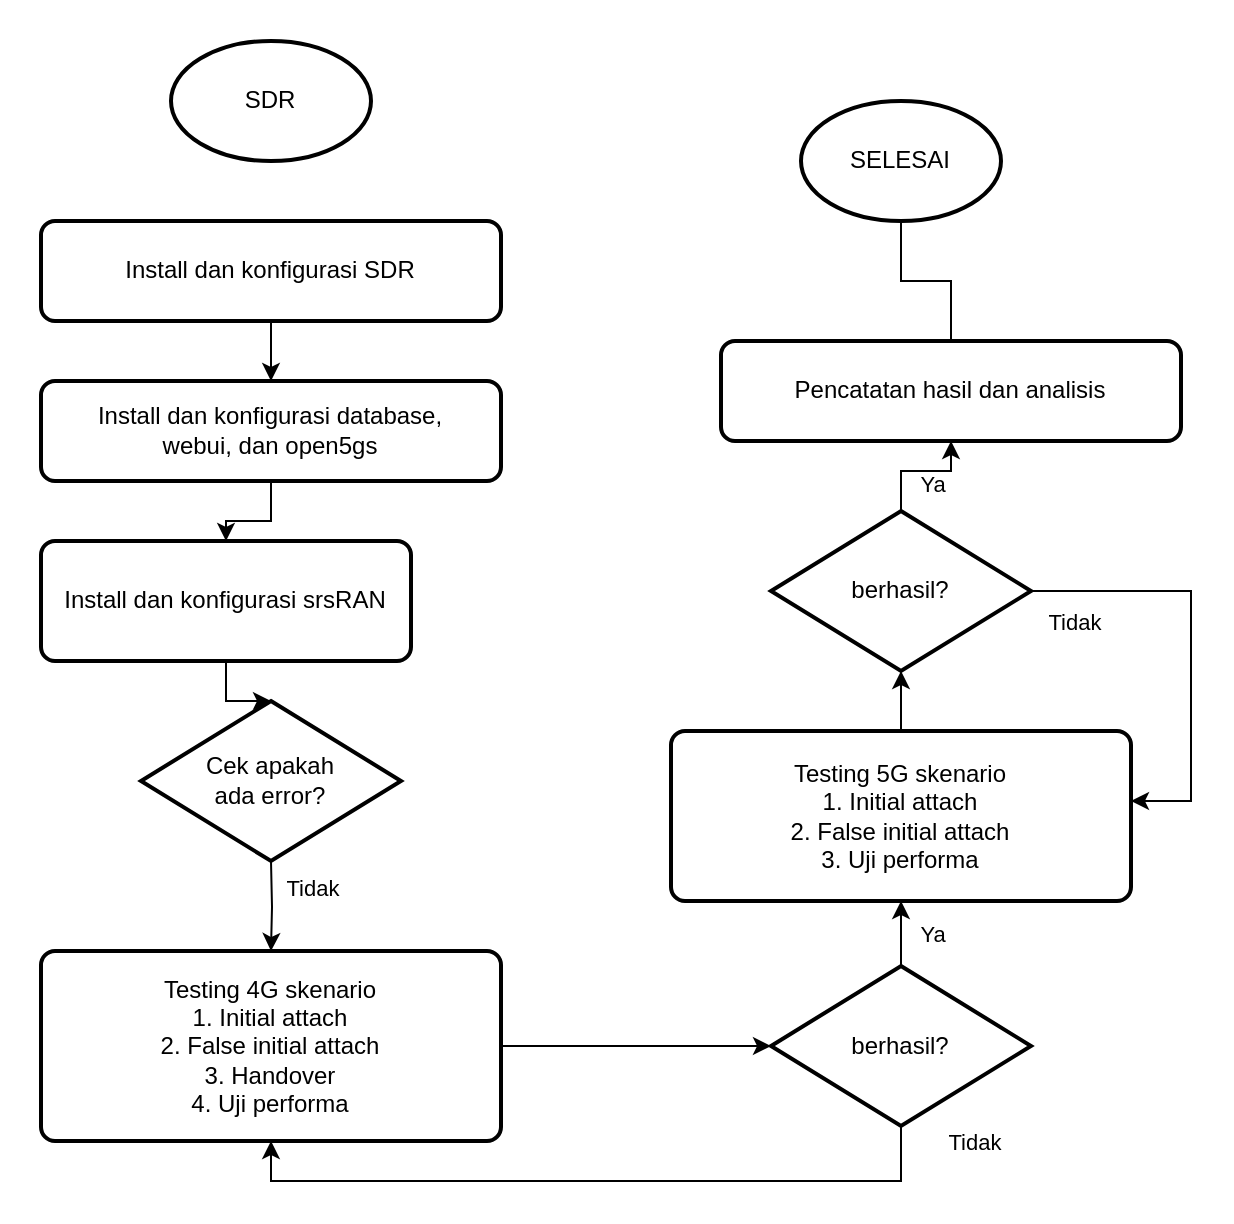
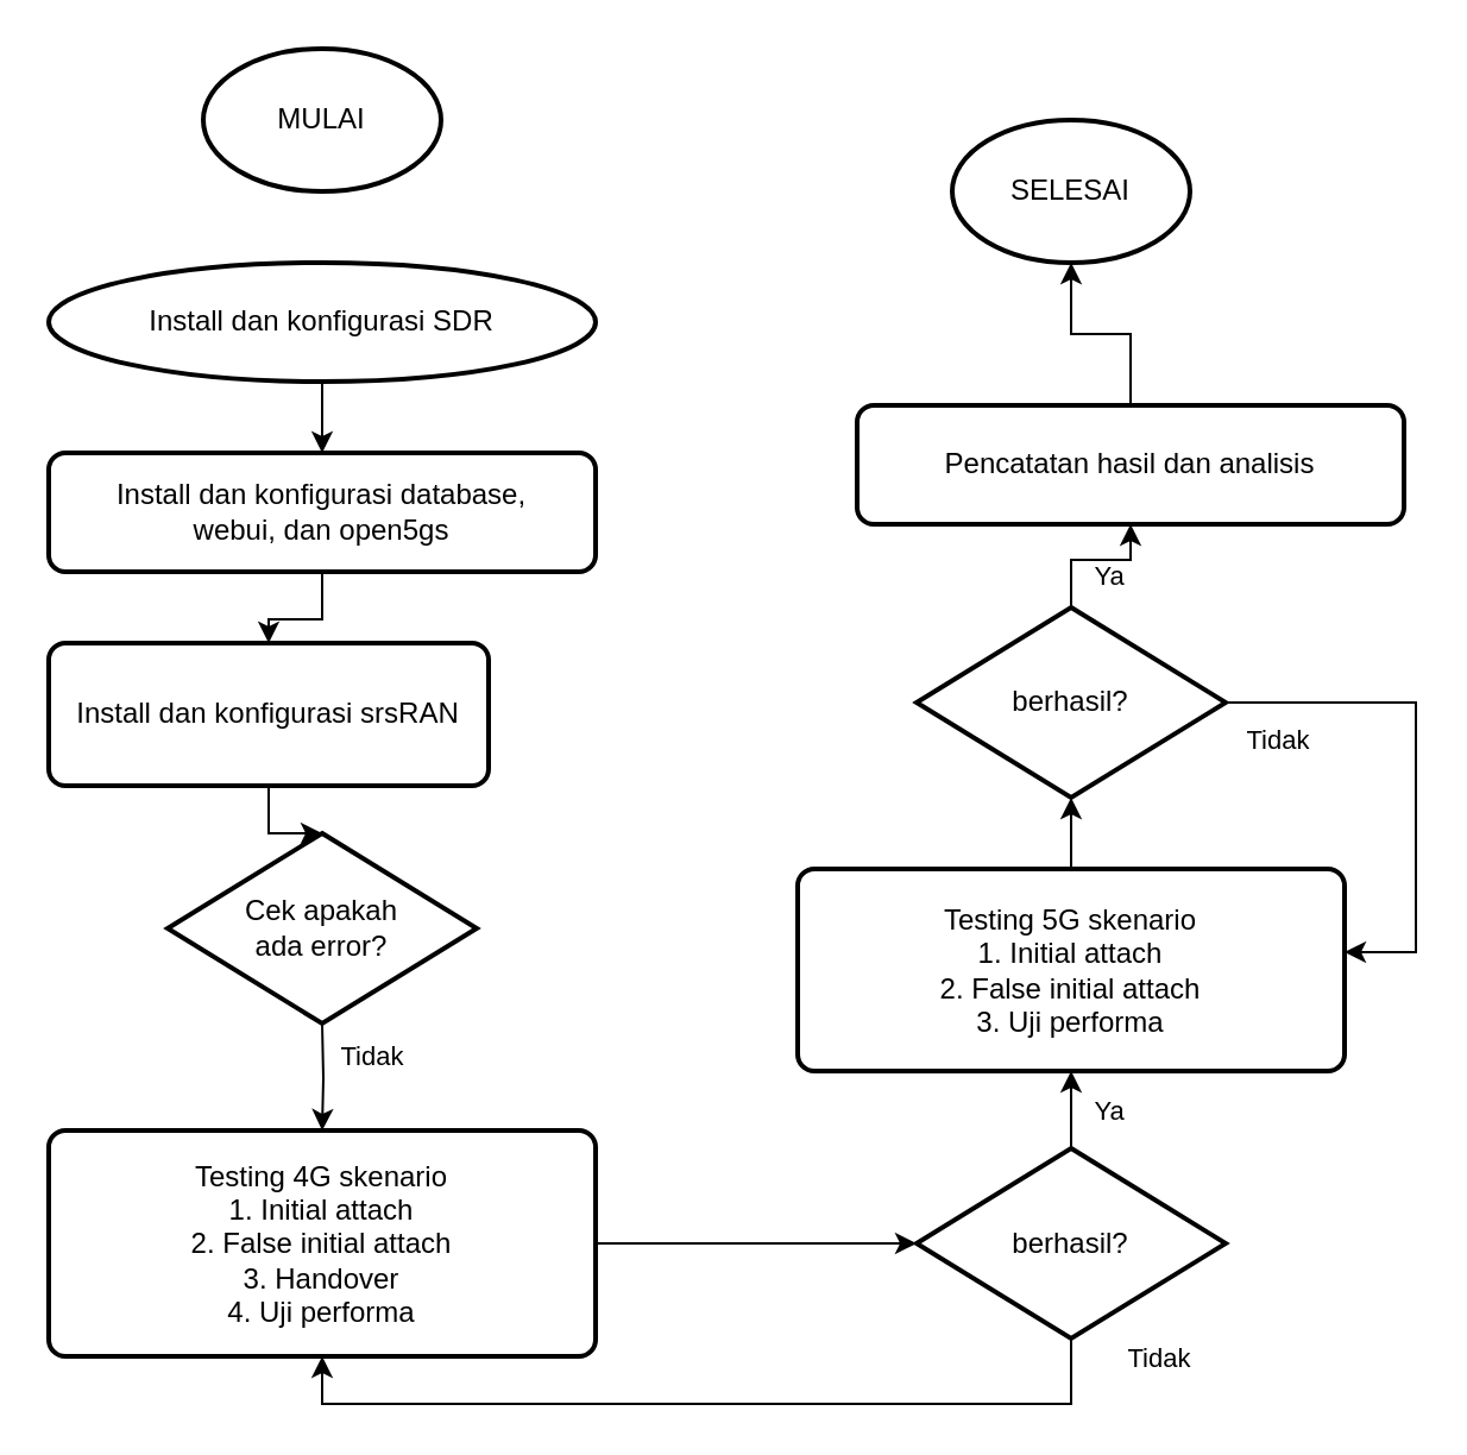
  <mxCell id="0" />
  <mxCell id="1" parent="0" />
- <mxCell id="2" value="SDR" style="strokeWidth=2;html=1;shape=mxgraph.flowchart.start_1;whiteSpace=wrap;" parent="1" vertex="1"><mxGeometry x="85" y="20" width="100" height="60" as="geometry" /></mxCell>
+ <mxCell id="2" value="MULAI" style="strokeWidth=2;html=1;shape=mxgraph.flowchart.start_1;whiteSpace=wrap;" parent="1" vertex="1"><mxGeometry x="85" y="20" width="100" height="60" as="geometry" /></mxCell>
  <mxCell id="3" value="" style="edgeStyle=orthogonalEdgeStyle;rounded=0;orthogonalLoop=1;jettySize=auto;html=1;" parent="1" source="4" target="6" edge="1"><mxGeometry relative="1" as="geometry" /></mxCell>
- <mxCell id="4" value="Install dan konfigurasi SDR" style="rounded=1;whiteSpace=wrap;html=1;absoluteArcSize=1;arcSize=14;strokeWidth=2;" parent="1" vertex="1"><mxGeometry x="20" y="110" width="230" height="50" as="geometry" /></mxCell>
+ <mxCell id="4" value="Install dan konfigurasi SDR" style="ellipse;whiteSpace=wrap;html=1;absoluteArcSize=1;arcSize=14;strokeWidth=2;" parent="1" vertex="1"><mxGeometry x="20" y="110" width="230" height="50" as="geometry" /></mxCell>
  <mxCell id="5" value="" style="edgeStyle=orthogonalEdgeStyle;rounded=0;orthogonalLoop=1;jettySize=auto;html=1;" parent="1" source="6" target="8" edge="1"><mxGeometry relative="1" as="geometry" /></mxCell>
  <mxCell id="6" value="&lt;div&gt;Install dan konfigurasi database,&lt;/div&gt;&lt;div&gt;webui, dan open5gs&lt;/div&gt;" style="rounded=1;whiteSpace=wrap;html=1;absoluteArcSize=1;arcSize=14;strokeWidth=2;" parent="1" vertex="1"><mxGeometry x="20" y="190" width="230" height="50" as="geometry" /></mxCell>
  <mxCell id="7" value="" style="edgeStyle=orthogonalEdgeStyle;rounded=0;orthogonalLoop=1;jettySize=auto;html=1;" parent="1" source="8" target="15" edge="1"><mxGeometry relative="1" as="geometry" /></mxCell>
  <mxCell id="8" value="Install dan konfigurasi srsRAN" style="rounded=1;whiteSpace=wrap;html=1;absoluteArcSize=1;arcSize=14;strokeWidth=2;" parent="1" vertex="1"><mxGeometry x="20" y="270" width="185" height="60" as="geometry" /></mxCell>
  <mxCell id="9" value="" style="edgeStyle=orthogonalEdgeStyle;rounded=0;orthogonalLoop=1;jettySize=auto;html=1;" parent="1" source="10" target="20" edge="1"><mxGeometry relative="1" as="geometry" /></mxCell>
  <mxCell id="10" value="Testing 4G skenario&lt;br&gt;1. Initial attach&lt;br&gt;2. False initial attach&lt;br&gt;3. Handover&lt;br&gt;4. Uji performa" style="rounded=1;whiteSpace=wrap;html=1;absoluteArcSize=1;arcSize=14;strokeWidth=2;" parent="1" vertex="1"><mxGeometry x="20" y="475" width="230" height="95" as="geometry" /></mxCell>
  <mxCell id="11" value="" style="edgeStyle=orthogonalEdgeStyle;rounded=0;orthogonalLoop=1;jettySize=auto;html=1;" parent="1" source="12" target="24" edge="1"><mxGeometry relative="1" as="geometry" /></mxCell>
  <mxCell id="12" value="Testing 5G skenario&lt;br&gt;1. Initial attach&lt;br&gt;2. False initial attach&lt;br&gt;3. Uji performa" style="rounded=1;whiteSpace=wrap;html=1;absoluteArcSize=1;arcSize=14;strokeWidth=2;" parent="1" vertex="1"><mxGeometry x="335" y="365" width="230" height="85" as="geometry" /></mxCell>
  <mxCell id="13" value="" style="edgeStyle=orthogonalEdgeStyle;rounded=0;orthogonalLoop=1;jettySize=auto;html=1;" parent="1" target="10" edge="1"><mxGeometry relative="1" as="geometry"><mxPoint x="135" y="430" as="sourcePoint" /></mxGeometry></mxCell>
  <mxCell id="14" value="Tidak" style="edgeLabel;html=1;align=center;verticalAlign=middle;resizable=0;points=[];" parent="13" vertex="1" connectable="0"><mxGeometry x="0.216" y="1" relative="1" as="geometry"><mxPoint x="19" y="-14" as="offset" /></mxGeometry></mxCell>
  <mxCell id="15" value="&lt;div&gt;Cek apakah&lt;/div&gt;&lt;div&gt;ada error?&lt;br&gt;&lt;/div&gt;" style="strokeWidth=2;html=1;shape=mxgraph.flowchart.decision;whiteSpace=wrap;" parent="1" vertex="1"><mxGeometry x="70" y="350" width="130" height="80" as="geometry" /></mxCell>
  <mxCell id="16" style="edgeStyle=orthogonalEdgeStyle;rounded=0;orthogonalLoop=1;jettySize=auto;html=1;entryX=0.5;entryY=1;entryDx=0;entryDy=0;" parent="1" source="20" target="10" edge="1"><mxGeometry relative="1" as="geometry"><Array as="points"><mxPoint x="450" y="590" /><mxPoint x="135" y="590" /></Array></mxGeometry></mxCell>
  <mxCell id="17" value="Tidak" style="edgeLabel;html=1;align=center;verticalAlign=middle;resizable=0;points=[];" parent="16" vertex="1" connectable="0"><mxGeometry x="-0.225" y="-4" relative="1" as="geometry"><mxPoint x="149" y="-16" as="offset" /></mxGeometry></mxCell>
  <mxCell id="18" value="" style="edgeStyle=orthogonalEdgeStyle;rounded=0;orthogonalLoop=1;jettySize=auto;html=1;" parent="1" source="20" target="12" edge="1"><mxGeometry relative="1" as="geometry" /></mxCell>
  <mxCell id="19" value="Ya" style="edgeLabel;html=1;align=center;verticalAlign=middle;resizable=0;points=[];" parent="18" vertex="1" connectable="0"><mxGeometry x="-0.719" relative="1" as="geometry"><mxPoint x="15" y="-9" as="offset" /></mxGeometry></mxCell>
  <mxCell id="20" value="berhasil?" style="strokeWidth=2;html=1;shape=mxgraph.flowchart.decision;whiteSpace=wrap;" parent="1" vertex="1"><mxGeometry x="385" y="482.5" width="130" height="80" as="geometry" /></mxCell>
  <mxCell id="21" style="edgeStyle=orthogonalEdgeStyle;rounded=0;orthogonalLoop=1;jettySize=auto;html=1;" parent="1" source="24" edge="1"><mxGeometry relative="1" as="geometry"><Array as="points"><mxPoint x="595" y="295" /><mxPoint x="595" y="400" /><mxPoint x="567" y="400" /></Array><mxPoint x="565" y="400" as="targetPoint" /></mxGeometry></mxCell>
  <mxCell id="22" value="Tidak" style="edgeLabel;html=1;align=center;verticalAlign=middle;resizable=0;points=[];" parent="21" vertex="1" connectable="0"><mxGeometry x="-0.691" relative="1" as="geometry"><mxPoint x="-12" y="15" as="offset" /></mxGeometry></mxCell>
  <mxCell id="23" value="" style="edgeStyle=orthogonalEdgeStyle;rounded=0;orthogonalLoop=1;jettySize=auto;html=1;" parent="1" source="24" target="26" edge="1"><mxGeometry relative="1" as="geometry" /></mxCell>
  <mxCell id="24" value="berhasil?" style="strokeWidth=2;html=1;shape=mxgraph.flowchart.decision;whiteSpace=wrap;" parent="1" vertex="1"><mxGeometry x="385" y="255" width="130" height="80" as="geometry" /></mxCell>
- <mxCell id="25" value="" style="edgeStyle=orthogonalEdgeStyle;rounded=0;orthogonalLoop=1;jettySize=auto;html=1;endArrow=none;" parent="1" source="26" target="28" edge="1"><mxGeometry relative="1" as="geometry" /></mxCell>
+ <mxCell id="25" value="" style="edgeStyle=orthogonalEdgeStyle;rounded=0;orthogonalLoop=1;jettySize=auto;html=1;" parent="1" source="26" target="28" edge="1"><mxGeometry relative="1" as="geometry" /></mxCell>
  <mxCell id="26" value="Pencatatan hasil dan analisis" style="rounded=1;whiteSpace=wrap;html=1;absoluteArcSize=1;arcSize=14;strokeWidth=2;" parent="1" vertex="1"><mxGeometry x="360" y="170" width="230" height="50" as="geometry" /></mxCell>
  <mxCell id="27" value="Ya" style="edgeLabel;html=1;align=center;verticalAlign=middle;resizable=0;points=[];" parent="1" vertex="1" connectable="0"><mxGeometry x="475" y="454.997" as="geometry"><mxPoint x="-10" y="-213" as="offset" /></mxGeometry></mxCell>
  <mxCell id="28" value="SELESAI" style="strokeWidth=2;html=1;shape=mxgraph.flowchart.start_1;whiteSpace=wrap;" parent="1" vertex="1"><mxGeometry x="400" y="50" width="100" height="60" as="geometry" /></mxCell>
